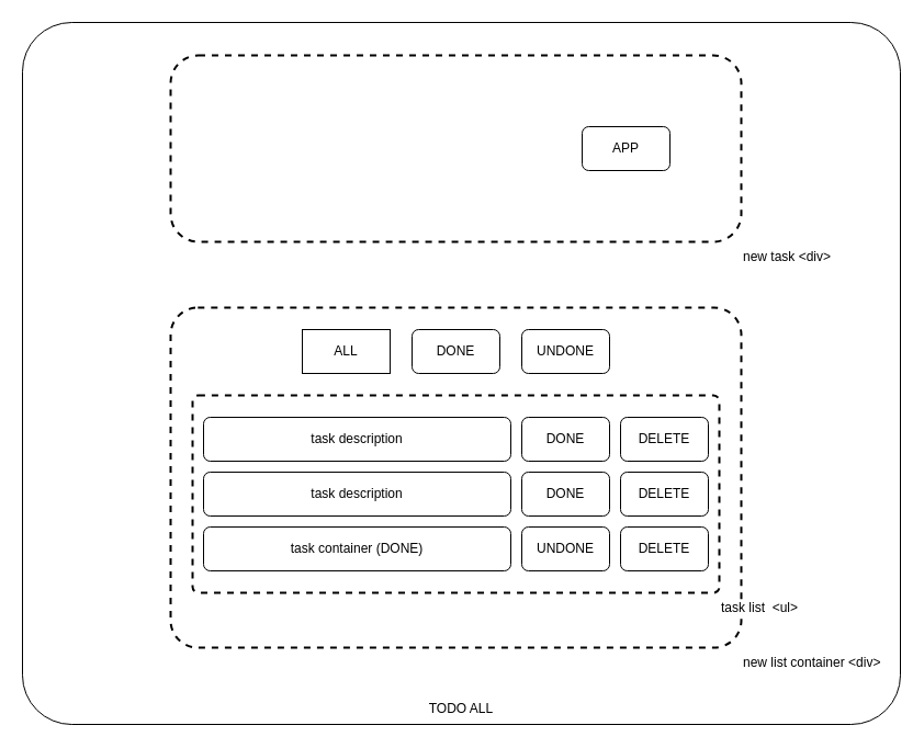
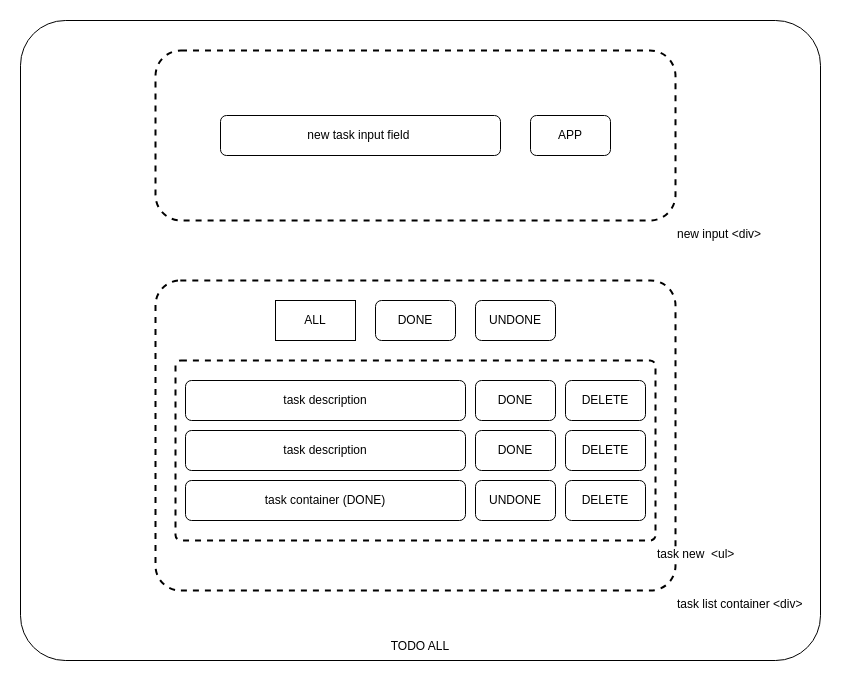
  <mxCell id="0" />
  <mxCell id="1" parent="0" />
  <mxCell id="2" value="TODO ALL" style="rounded=1;whiteSpace=wrap;html=1;arcSize=7;labelPosition=center;verticalLabelPosition=bottom;align=center;verticalAlign=top;spacingTop=-28;spacingBottom=0;spacingLeft=0;labelBackgroundColor=default;" vertex="1" parent="1"><mxGeometry x="20" y="20" width="800" height="640" as="geometry" /></mxCell>
- <mxCell id="3" value="new list container &amp;lt;div&amp;gt;" style="rounded=1;whiteSpace=wrap;html=1;dashed=1;fillColor=none;arcSize=8;verticalAlign=top;labelPosition=right;verticalLabelPosition=bottom;align=left;strokeWidth=2;labelBackgroundColor=default;" vertex="1" parent="1"><mxGeometry x="155" y="280" width="520" height="310" as="geometry" /></mxCell>
- <mxCell id="4" value="task list&amp;nbsp; &amp;lt;ul&amp;gt;" style="rounded=1;whiteSpace=wrap;html=1;dashed=1;fillColor=none;arcSize=3;verticalAlign=top;labelPosition=right;verticalLabelPosition=bottom;align=left;strokeWidth=2;labelBackgroundColor=default;" vertex="1" parent="1"><mxGeometry x="175" y="360" width="480" height="180" as="geometry" /></mxCell>
- <mxCell id="5" value="new task &amp;lt;div&amp;gt;" style="rounded=1;whiteSpace=wrap;html=1;dashed=1;fillColor=none;arcSize=15;verticalAlign=top;labelPosition=right;verticalLabelPosition=bottom;align=left;strokeWidth=2;labelBackgroundColor=default;" vertex="1" parent="1"><mxGeometry x="155" y="50" width="520" height="170" as="geometry" /></mxCell>
+ <mxCell id="3" value="task list container &amp;lt;div&amp;gt;" style="rounded=1;whiteSpace=wrap;html=1;dashed=1;fillColor=none;arcSize=8;verticalAlign=top;labelPosition=right;verticalLabelPosition=bottom;align=left;strokeWidth=2;labelBackgroundColor=default;" vertex="1" parent="1"><mxGeometry x="155" y="280" width="520" height="310" as="geometry" /></mxCell>
+ <mxCell id="4" value="task new&amp;nbsp; &amp;lt;ul&amp;gt;" style="rounded=1;whiteSpace=wrap;html=1;dashed=1;fillColor=none;arcSize=3;verticalAlign=top;labelPosition=right;verticalLabelPosition=bottom;align=left;strokeWidth=2;labelBackgroundColor=default;" vertex="1" parent="1"><mxGeometry x="175" y="360" width="480" height="180" as="geometry" /></mxCell>
+ <mxCell id="5" value="new input &amp;lt;div&amp;gt;" style="rounded=1;whiteSpace=wrap;html=1;dashed=1;fillColor=none;arcSize=15;verticalAlign=top;labelPosition=right;verticalLabelPosition=bottom;align=left;strokeWidth=2;labelBackgroundColor=default;" vertex="1" parent="1"><mxGeometry x="155" y="50" width="520" height="170" as="geometry" /></mxCell>
  <mxCell id="6" value="task description" style="rounded=1;whiteSpace=wrap;html=1;" vertex="1" parent="1"><mxGeometry x="185" y="380" width="280" height="40" as="geometry" /></mxCell>
  <mxCell id="7" value="" style="group" vertex="1" connectable="0" parent="1"><mxGeometry x="220" y="115" width="390" height="40" as="geometry" /></mxCell>
+ <mxCell id="8" value="new task input field&amp;nbsp;" style="rounded=1;whiteSpace=wrap;html=1;" vertex="1" parent="7"><mxGeometry width="280" height="40" as="geometry" /></mxCell>
  <mxCell id="9" value="APP" style="rounded=1;whiteSpace=wrap;html=1;fillColor=light-dark(#FFFFFF,#FFFFFF);fontColor=light-dark(#000000,#000000);" vertex="1" parent="7"><mxGeometry x="310" width="80" height="40" as="geometry" /></mxCell>
  <mxCell id="10" value="DONE" style="rounded=1;whiteSpace=wrap;html=1;fillColor=light-dark(#FFFFFF,#FFFFFF);fontColor=light-dark(#000000,#000000);" vertex="1" parent="1"><mxGeometry x="475" y="380" width="80" height="40" as="geometry" /></mxCell>
  <mxCell id="11" value="DELETE" style="rounded=1;whiteSpace=wrap;html=1;fillColor=light-dark(#FFFFFF,#FFFFFF);fontColor=light-dark(#000000,#000000);" vertex="1" parent="1"><mxGeometry x="565" y="380" width="80" height="40" as="geometry" /></mxCell>
  <mxCell id="12" value="task description" style="rounded=1;whiteSpace=wrap;html=1;" vertex="1" parent="1"><mxGeometry x="185" y="430" width="280" height="40" as="geometry" /></mxCell>
  <mxCell id="13" value="DONE" style="rounded=1;whiteSpace=wrap;html=1;fillColor=light-dark(#FFFFFF,#FFFFFF);fontColor=light-dark(#000000,#000000);" vertex="1" parent="1"><mxGeometry x="475" y="430" width="80" height="40" as="geometry" /></mxCell>
  <mxCell id="14" value="DELETE" style="rounded=1;whiteSpace=wrap;html=1;fillColor=light-dark(#FFFFFF,#FFFFFF);fontColor=light-dark(#000000,#000000);" vertex="1" parent="1"><mxGeometry x="565" y="430" width="80" height="40" as="geometry" /></mxCell>
  <mxCell id="15" value="task container (DONE)" style="rounded=1;whiteSpace=wrap;html=1;" vertex="1" parent="1"><mxGeometry x="185" y="480" width="280" height="40" as="geometry" /></mxCell>
  <mxCell id="16" value="DELETE" style="rounded=1;whiteSpace=wrap;html=1;fillColor=light-dark(#FFFFFF,#FFFFFF);fontColor=light-dark(#000000,#000000);" vertex="1" parent="1"><mxGeometry x="565" y="480" width="80" height="40" as="geometry" /></mxCell>
  <mxCell id="17" value="ALL" style="whiteSpace=wrap;html=1;fillColor=light-dark(#FFFFFF,#FFFFFF);fontColor=light-dark(#000000,#000000);rounded=0;" vertex="1" parent="1"><mxGeometry x="275" y="300" width="80" height="40" as="geometry" /></mxCell>
  <mxCell id="18" value="DONE" style="rounded=1;whiteSpace=wrap;html=1;fillColor=light-dark(#FFFFFF,#FFFFFF);fontColor=light-dark(#000000,#000000);" vertex="1" parent="1"><mxGeometry x="375" y="300" width="80" height="40" as="geometry" /></mxCell>
  <mxCell id="19" value="UNDONE" style="rounded=1;whiteSpace=wrap;html=1;fillColor=light-dark(#FFFFFF,#FFFFFF);fontColor=light-dark(#000000,#000000);" vertex="1" parent="1"><mxGeometry x="475" y="300" width="80" height="40" as="geometry" /></mxCell>
  <mxCell id="20" value="UNDONE" style="rounded=1;whiteSpace=wrap;html=1;fillColor=light-dark(#FFFFFF,#FFFFFF);fontColor=light-dark(#000000,#000000);" vertex="1" parent="1"><mxGeometry x="475" y="480" width="80" height="40" as="geometry" /></mxCell>
